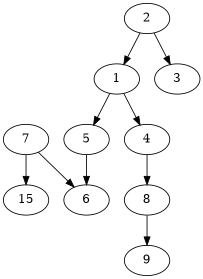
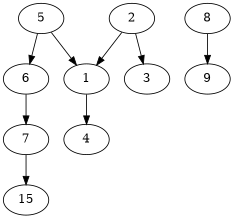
  digraph {
    node [alpha=0.06]
    4 [alpha=0.18]
    1
    5
    2 [alpha=0.02]
    3 [alpha=0.14]
    8 [alpha=0.16]
    6 [alpha=0.04]
    7 [alpha=0.12]
    9 [alpha=0.07]
    n10 [alpha=0.09 label=15]
-   4 -> 8
    1 -> 4
-   1 -> 5
+   5 -> 1
    5 -> 6
    2 -> 1
    2 -> 3
    8 -> 9
-   7 -> 6
+   6 -> 7
    7 -> n10
  }
